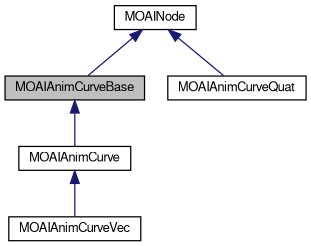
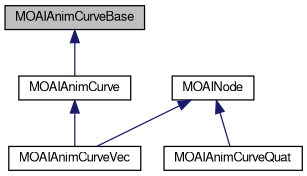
  digraph {
    node [color=black fillcolor=white fontname=FreeSans fontsize=10 shape=record style=filled]
    edge [color=midnightblue dir=back fontname=FreeSans fontsize=10 labelfontname=FreeSans labelfontsize=10 style=solid]
    n1 [fillcolor=grey75 fontcolor=black height=0.2 label=MOAIAnimCurveBase width=0.4]
    n2 [height=0.2 label=MOAIAnimCurve width=0.4]
    n3 [height=0.2 label=MOAIAnimCurveVec width=0.4]
    n4 [height=0.2 label=MOAIAnimCurveQuat width=0.4]
    n5 [height=0.2 label=MOAINode width=0.4]
    n1 -> n2
    n2 -> n3
-   n5 -> n1
+   n5 -> n3
    n5 -> n4
  }
